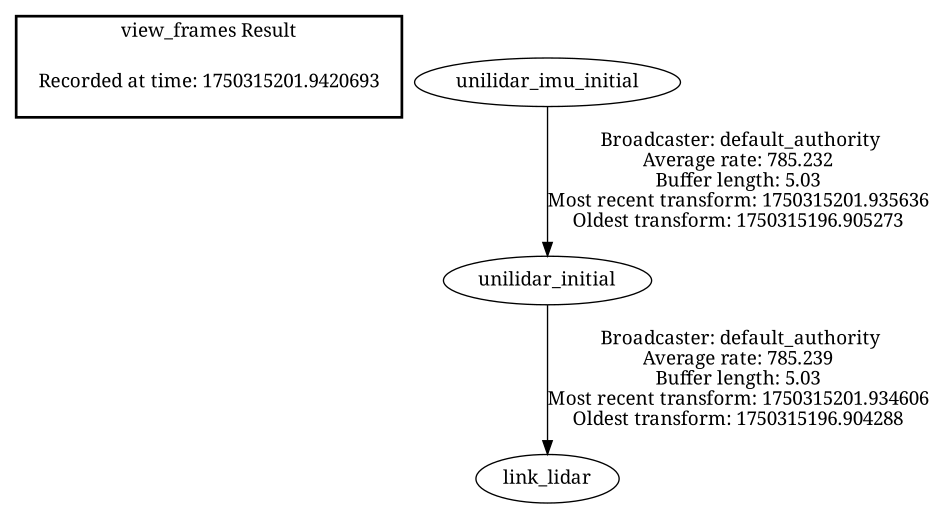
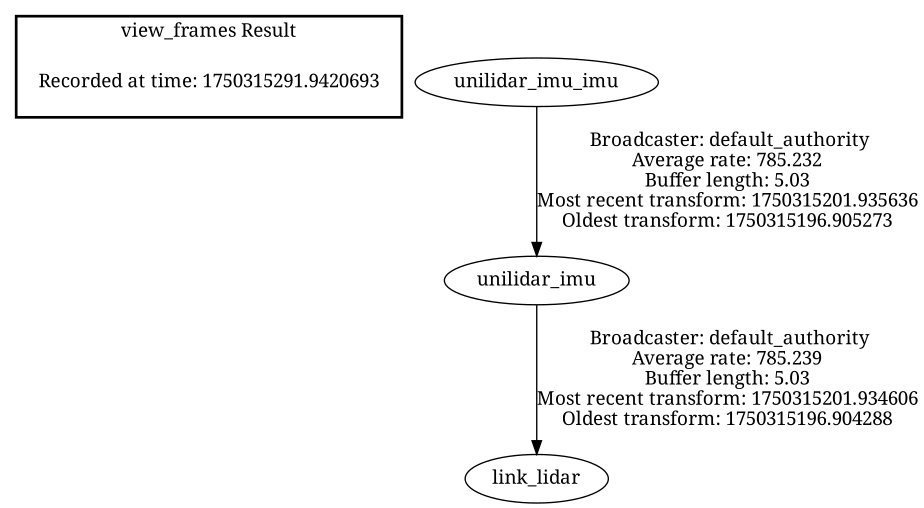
  digraph {
    fontname="Noto Serif"
    node [fontname="Noto Serif"]
    edge [fontname="Noto Serif"]
-   "Recorded at time: 1750315201.9420693" [shape=plaintext]
-   unilidar_imu_initial
-   unilidar_imu [label=unilidar_initial]
+   "Recorded at time: 1750315201.9420693" [shape=plaintext label="Recorded at time: 1750315291.9420693"]
+   unilidar_imu_initial [label=unilidar_imu_imu]
+   unilidar_imu
    n4 [label=link_lidar]
    subgraph cluster_1 {
      color=black
      label="view_frames Result"
      style=bold
      "Recorded at time: 1750315201.9420693"
    }
    unilidar_imu_initial -> unilidar_imu [label=" Broadcaster: default_authority\nAverage rate: 785.232\nBuffer length: 5.03\nMost recent transform: 1750315201.935636\nOldest transform: 1750315196.905273\n"]
    unilidar_imu -> n4 [label=" Broadcaster: default_authority\nAverage rate: 785.239\nBuffer length: 5.03\nMost recent transform: 1750315201.934606\nOldest transform: 1750315196.904288\n"]
  }
